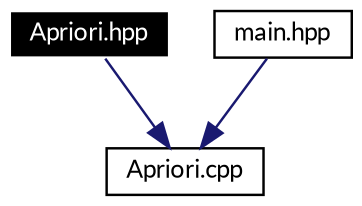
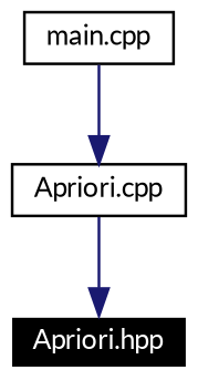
  digraph {
    fontname=Lato
    node [color=black fontname=Lato fontsize=10 shape=record]
    edge [color=midnightblue fontname=Lato fontsize=10 labelfontname=Helvetica labelfontsize=10 style=solid]
    n1 [color=white fillcolor=black fontcolor=white height=0.2 label="Apriori.hpp" style=filled width=0.4]
    n2 [height=0.2 label="Apriori.cpp" width=0.4]
-   n3 [height=0.2 label="main.hpp" width=0.4]
-   n1 -> n2
+   n3 [height=0.2 label="main.cpp" width=0.4]
+   n2 -> n1
    n3 -> n2
  }
